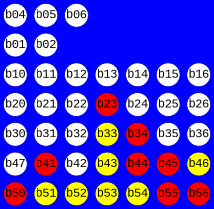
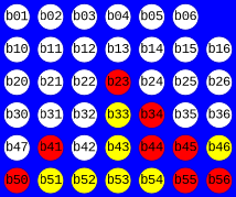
  digraph {
    bgcolor=blue
    fontname="Liberation Mono"
    linesep=0.1
    nodesep=0.1
    rankdir=LR
    ranksep=0.1
    node [color=blue3 fillcolor=white fixedsize=true fontname="Liberation Mono" shape=circle style=filled]
    edge [fontname="Liberation Mono" style=invis]
    b50 [fillcolor=red width=.4]
    b51 [fillcolor=yellow width=.4]
    b52 [fillcolor=yellow width=.4]
    b53 [fillcolor=yellow width=.4]
    b54 [fillcolor=yellow width=.4]
    b55 [fillcolor=red width=.4]
    b56 [fillcolor=red width=.4]
    b41 [fillcolor=red width=.4]
    b42 [width=.4]
    n10 [label=b47 width=.4]
    b43 [fillcolor=yellow width=.4]
    b44 [fillcolor=red width=.4]
    b45 [fillcolor=red width=.4]
    b46 [fillcolor=yellow width=.4]
    b30 [width=.4]
    b31 [width=.4]
    b32 [width=.4]
    b33 [fillcolor=yellow width=.4]
    b34 [fillcolor=red width=.4]
    b35 [width=.4]
    b36 [width=.4]
    b20 [width=.4]
    b21 [width=.4]
    b22 [width=.4]
    b23 [fillcolor=red width=.4]
    b24 [width=.4]
    b25 [width=.4]
    b26 [width=.4]
    b10 [width=.4]
    b11 [width=.4]
    b12 [width=.4]
    b13 [width=.4]
    b14 [width=.4]
    b15 [width=.4]
    b16 [width=.4]
    b01 [width=.4]
    b02 [width=.4]
+   b03 [width=.4]
    b04 [width=.4]
    b05 [width=.4]
    b06 [width=.4]
    b50 -> b51
    b51 -> b52
    b52 -> b53
    b53 -> b54
    b54 -> b55
    b55 -> b56
    b41 -> b42
    b42 -> b43
    n10 -> b41
    b43 -> b44
    b44 -> b45
    b45 -> b46
    b30 -> b31
    b31 -> b32
    b32 -> b33
    b33 -> b34
    b34 -> b35
    b35 -> b36
    b20 -> b21
    b21 -> b22
    b22 -> b23
    b23 -> b24
    b24 -> b25
    b25 -> b26
    b10 -> b11
    b11 -> b12
    b12 -> b13
    b13 -> b14
    b14 -> b15
    b15 -> b16
    b01 -> b02
+   b02 -> b03
+   b03 -> b04
    b04 -> b05
    b05 -> b06
  }
